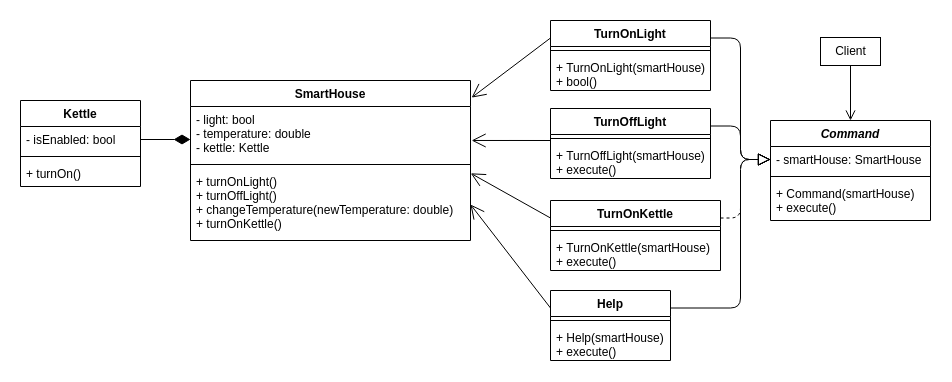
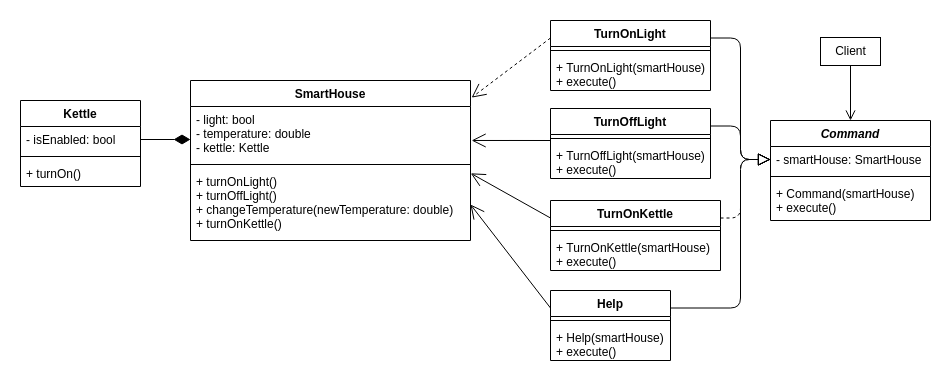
  <mxCell id="0" />
  <mxCell id="1" parent="0" />
  <mxCell id="2" value="SmartHouse" style="swimlane;fontStyle=1;align=center;verticalAlign=top;childLayout=stackLayout;horizontal=1;startSize=26;horizontalStack=0;resizeParent=1;resizeParentMax=0;resizeLast=0;collapsible=1;marginBottom=0;" parent="1" vertex="1"><mxGeometry x="190" y="80" width="280" height="160" as="geometry" /></mxCell>
  <mxCell id="3" value="- light: bool&#10;- temperature: double&#10;- kettle: Kettle" style="text;strokeColor=none;fillColor=none;align=left;verticalAlign=top;spacingLeft=4;spacingRight=4;overflow=hidden;rotatable=0;points=[[0,0.5],[1,0.5]];portConstraint=eastwest;" parent="2" vertex="1"><mxGeometry y="26" width="280" height="54" as="geometry" /></mxCell>
  <mxCell id="4" value="" style="line;strokeWidth=1;fillColor=none;align=left;verticalAlign=middle;spacingTop=-1;spacingLeft=3;spacingRight=3;rotatable=0;labelPosition=right;points=[];portConstraint=eastwest;" parent="2" vertex="1"><mxGeometry y="80" width="280" height="8" as="geometry" /></mxCell>
  <mxCell id="5" value="+ turnOnLight()&#10;+ turnOffLight()&#10;+ changeTemperature(newTemperature: double)&#10;+ turnOnKettle()" style="text;strokeColor=none;fillColor=none;align=left;verticalAlign=top;spacingLeft=4;spacingRight=4;overflow=hidden;rotatable=0;points=[[0,0.5],[1,0.5]];portConstraint=eastwest;" parent="2" vertex="1"><mxGeometry y="88" width="280" height="72" as="geometry" /></mxCell>
  <mxCell id="6" value="Kettle" style="swimlane;fontStyle=1;align=center;verticalAlign=top;childLayout=stackLayout;horizontal=1;startSize=26;horizontalStack=0;resizeParent=1;resizeParentMax=0;resizeLast=0;collapsible=1;marginBottom=0;" parent="1" vertex="1"><mxGeometry x="20" y="100" width="120" height="86" as="geometry" /></mxCell>
  <mxCell id="7" value="- isEnabled: bool" style="text;strokeColor=none;fillColor=none;align=left;verticalAlign=top;spacingLeft=4;spacingRight=4;overflow=hidden;rotatable=0;points=[[0,0.5],[1,0.5]];portConstraint=eastwest;" parent="6" vertex="1"><mxGeometry y="26" width="120" height="26" as="geometry" /></mxCell>
  <mxCell id="8" value="" style="line;strokeWidth=1;fillColor=none;align=left;verticalAlign=middle;spacingTop=-1;spacingLeft=3;spacingRight=3;rotatable=0;labelPosition=right;points=[];portConstraint=eastwest;" parent="6" vertex="1"><mxGeometry y="52" width="120" height="8" as="geometry" /></mxCell>
  <mxCell id="9" value="+ turnOn()" style="text;strokeColor=none;fillColor=none;align=left;verticalAlign=top;spacingLeft=4;spacingRight=4;overflow=hidden;rotatable=0;points=[[0,0.5],[1,0.5]];portConstraint=eastwest;" parent="6" vertex="1"><mxGeometry y="60" width="120" height="26" as="geometry" /></mxCell>
  <mxCell id="10" value="" style="endArrow=diamondThin;endFill=1;endSize=14;html=1;exitX=1;exitY=0.5;exitDx=0;exitDy=0;" parent="1" source="7" edge="1"><mxGeometry width="160" relative="1" as="geometry"><mxPoint x="450" y="380" as="sourcePoint" /><mxPoint x="190" y="139" as="targetPoint" /></mxGeometry></mxCell>
  <mxCell id="11" value="Command" style="swimlane;fontStyle=3;align=center;verticalAlign=top;childLayout=stackLayout;horizontal=1;startSize=26;horizontalStack=0;resizeParent=1;resizeParentMax=0;resizeLast=0;collapsible=1;marginBottom=0;" parent="1" vertex="1"><mxGeometry x="770" y="120" width="160" height="100" as="geometry" /></mxCell>
  <mxCell id="12" value="- smartHouse: SmartHouse" style="text;strokeColor=none;fillColor=none;align=left;verticalAlign=top;spacingLeft=4;spacingRight=4;overflow=hidden;rotatable=0;points=[[0,0.5],[1,0.5]];portConstraint=eastwest;" parent="11" vertex="1"><mxGeometry y="26" width="160" height="26" as="geometry" /></mxCell>
  <mxCell id="13" value="" style="line;strokeWidth=1;fillColor=none;align=left;verticalAlign=middle;spacingTop=-1;spacingLeft=3;spacingRight=3;rotatable=0;labelPosition=right;points=[];portConstraint=eastwest;" parent="11" vertex="1"><mxGeometry y="52" width="160" height="8" as="geometry" /></mxCell>
  <mxCell id="14" value="+ Command(smartHouse)&#10;+ execute()" style="text;strokeColor=none;fillColor=none;align=left;verticalAlign=top;spacingLeft=4;spacingRight=4;overflow=hidden;rotatable=0;points=[[0,0.5],[1,0.5]];portConstraint=eastwest;" parent="11" vertex="1"><mxGeometry y="60" width="160" height="40" as="geometry" /></mxCell>
  <mxCell id="15" value="TurnOnLight" style="swimlane;fontStyle=1;align=center;verticalAlign=top;childLayout=stackLayout;horizontal=1;startSize=26;horizontalStack=0;resizeParent=1;resizeParentMax=0;resizeLast=0;collapsible=1;marginBottom=0;" parent="1" vertex="1"><mxGeometry x="550" y="20" width="160" height="70" as="geometry" /></mxCell>
  <mxCell id="16" value="" style="line;strokeWidth=1;fillColor=none;align=left;verticalAlign=middle;spacingTop=-1;spacingLeft=3;spacingRight=3;rotatable=0;labelPosition=right;points=[];portConstraint=eastwest;" parent="15" vertex="1"><mxGeometry y="26" width="160" height="8" as="geometry" /></mxCell>
- <mxCell id="17" value="+ TurnOnLight(smartHouse)&#10;+ bool()" style="text;strokeColor=none;fillColor=none;align=left;verticalAlign=top;spacingLeft=4;spacingRight=4;overflow=hidden;rotatable=0;points=[[0,0.5],[1,0.5]];portConstraint=eastwest;" parent="15" vertex="1"><mxGeometry y="34" width="160" height="36" as="geometry" /></mxCell>
+ <mxCell id="17" value="+ TurnOnLight(smartHouse)&#10;+ execute()" style="text;strokeColor=none;fillColor=none;align=left;verticalAlign=top;spacingLeft=4;spacingRight=4;overflow=hidden;rotatable=0;points=[[0,0.5],[1,0.5]];portConstraint=eastwest;" parent="15" vertex="1"><mxGeometry y="34" width="160" height="36" as="geometry" /></mxCell>
  <mxCell id="18" value="Client" style="html=1;" parent="1" vertex="1"><mxGeometry x="820" y="37" width="60" height="28" as="geometry" /></mxCell>
  <mxCell id="19" value="" style="endArrow=open;endFill=1;endSize=8;html=1;entryX=0.5;entryY=0;entryDx=0;entryDy=0;exitX=0.5;exitY=1;exitDx=0;exitDy=0;" parent="1" source="18" target="11" edge="1"><mxGeometry width="160" relative="1" as="geometry"><mxPoint x="920" y="150" as="sourcePoint" /><mxPoint x="1080" y="150" as="targetPoint" /></mxGeometry></mxCell>
  <mxCell id="20" value="TurnOffLight" style="swimlane;fontStyle=1;align=center;verticalAlign=top;childLayout=stackLayout;horizontal=1;startSize=26;horizontalStack=0;resizeParent=1;resizeParentMax=0;resizeLast=0;collapsible=1;marginBottom=0;" parent="1" vertex="1"><mxGeometry x="550" y="108" width="160" height="70" as="geometry" /></mxCell>
  <mxCell id="21" value="" style="line;strokeWidth=1;fillColor=none;align=left;verticalAlign=middle;spacingTop=-1;spacingLeft=3;spacingRight=3;rotatable=0;labelPosition=right;points=[];portConstraint=eastwest;" parent="20" vertex="1"><mxGeometry y="26" width="160" height="8" as="geometry" /></mxCell>
  <mxCell id="22" value="+ TurnOffLight(smartHouse)&#10;+ execute()" style="text;strokeColor=none;fillColor=none;align=left;verticalAlign=top;spacingLeft=4;spacingRight=4;overflow=hidden;rotatable=0;points=[[0,0.5],[1,0.5]];portConstraint=eastwest;" parent="20" vertex="1"><mxGeometry y="34" width="160" height="36" as="geometry" /></mxCell>
  <mxCell id="23" value="TurnOnKettle" style="swimlane;fontStyle=1;align=center;verticalAlign=top;childLayout=stackLayout;horizontal=1;startSize=26;horizontalStack=0;resizeParent=1;resizeParentMax=0;resizeLast=0;collapsible=1;marginBottom=0;" parent="1" vertex="1"><mxGeometry x="550" y="200" width="170" height="70" as="geometry" /></mxCell>
  <mxCell id="24" value="" style="line;strokeWidth=1;fillColor=none;align=left;verticalAlign=middle;spacingTop=-1;spacingLeft=3;spacingRight=3;rotatable=0;labelPosition=right;points=[];portConstraint=eastwest;" parent="23" vertex="1"><mxGeometry y="26" width="170" height="8" as="geometry" /></mxCell>
  <mxCell id="25" value="+ TurnOnKettle(smartHouse)&#10;+ execute()" style="text;strokeColor=none;fillColor=none;align=left;verticalAlign=top;spacingLeft=4;spacingRight=4;overflow=hidden;rotatable=0;points=[[0,0.5],[1,0.5]];portConstraint=eastwest;" parent="23" vertex="1"><mxGeometry y="34" width="170" height="36" as="geometry" /></mxCell>
  <mxCell id="26" value="" style="endArrow=block;endSize=10;endFill=0;html=1;entryX=0;entryY=0.5;entryDx=0;entryDy=0;exitX=1;exitY=0.25;exitDx=0;exitDy=0;edgeStyle=orthogonalEdgeStyle;" parent="1" source="15" target="12" edge="1"><mxGeometry x="0.223" y="-19" width="160" relative="1" as="geometry"><mxPoint x="510" y="210" as="sourcePoint" /><mxPoint x="670" y="210" as="targetPoint" /><mxPoint as="offset" /></mxGeometry></mxCell>
  <mxCell id="27" value="" style="endArrow=block;endSize=10;endFill=0;html=1;exitX=1;exitY=0.25;exitDx=0;exitDy=0;edgeStyle=orthogonalEdgeStyle;entryX=0;entryY=0.5;entryDx=0;entryDy=0;" parent="1" source="20" target="12" edge="1"><mxGeometry x="0.223" y="-19" width="160" relative="1" as="geometry"><mxPoint x="720" y="47.5" as="sourcePoint" /><mxPoint x="770" y="160" as="targetPoint" /><mxPoint as="offset" /></mxGeometry></mxCell>
  <mxCell id="28" value="" style="endArrow=block;endSize=10;endFill=0;html=1;exitX=1;exitY=0.25;exitDx=0;exitDy=0;edgeStyle=orthogonalEdgeStyle;entryX=0;entryY=0.5;entryDx=0;entryDy=0;dashed=1;" parent="1" source="23" target="12" edge="1"><mxGeometry x="0.223" y="-19" width="160" relative="1" as="geometry"><mxPoint x="730" y="57.5" as="sourcePoint" /><mxPoint x="770" y="160" as="targetPoint" /><mxPoint as="offset" /><Array as="points"><mxPoint x="740" y="218" /><mxPoint x="740" y="159" /></Array></mxGeometry></mxCell>
- <mxCell id="29" value="" style="endArrow=open;endFill=1;endSize=12;html=1;entryX=1.004;entryY=0.107;entryDx=0;entryDy=0;exitX=0;exitY=0.25;exitDx=0;exitDy=0;entryPerimeter=0;" parent="1" source="15" target="2" edge="1"><mxGeometry width="160" relative="1" as="geometry"><mxPoint x="570" y="190" as="sourcePoint" /><mxPoint x="730" y="190" as="targetPoint" /></mxGeometry></mxCell>
+ <mxCell id="29" value="" style="endArrow=open;endFill=1;endSize=12;html=1;entryX=1.004;entryY=0.107;entryDx=0;entryDy=0;exitX=0;exitY=0.25;exitDx=0;exitDy=0;entryPerimeter=0;dashed=1;" parent="1" source="15" target="2" edge="1"><mxGeometry width="160" relative="1" as="geometry"><mxPoint x="570" y="190" as="sourcePoint" /><mxPoint x="730" y="190" as="targetPoint" /></mxGeometry></mxCell>
  <mxCell id="30" value="" style="endArrow=open;endFill=1;endSize=12;html=1;entryX=1.004;entryY=0.629;entryDx=0;entryDy=0;entryPerimeter=0;" parent="1" target="3" edge="1"><mxGeometry width="160" relative="1" as="geometry"><mxPoint x="550" y="140" as="sourcePoint" /><mxPoint x="470" y="126" as="targetPoint" /></mxGeometry></mxCell>
  <mxCell id="31" value="" style="endArrow=open;endFill=1;endSize=12;html=1;entryX=1.001;entryY=0.067;entryDx=0;entryDy=0;exitX=0;exitY=0.25;exitDx=0;exitDy=0;entryPerimeter=0;" parent="1" source="23" target="5" edge="1"><mxGeometry width="160" relative="1" as="geometry"><mxPoint x="570" y="57.5" as="sourcePoint" /><mxPoint x="490" y="153" as="targetPoint" /></mxGeometry></mxCell>
  <mxCell id="32" value="Help" style="swimlane;fontStyle=1;align=center;verticalAlign=top;childLayout=stackLayout;horizontal=1;startSize=26;horizontalStack=0;resizeParent=1;resizeParentMax=0;resizeLast=0;collapsible=1;marginBottom=0;" vertex="1" parent="1"><mxGeometry x="550" y="290" width="120" height="70" as="geometry" /></mxCell>
  <mxCell id="33" value="" style="line;strokeWidth=1;fillColor=none;align=left;verticalAlign=middle;spacingTop=-1;spacingLeft=3;spacingRight=3;rotatable=0;labelPosition=right;points=[];portConstraint=eastwest;" vertex="1" parent="32"><mxGeometry y="26" width="120" height="8" as="geometry" /></mxCell>
  <mxCell id="34" value="+ Help(smartHouse)&#10;+ execute()" style="text;strokeColor=none;fillColor=none;align=left;verticalAlign=top;spacingLeft=4;spacingRight=4;overflow=hidden;rotatable=0;points=[[0,0.5],[1,0.5]];portConstraint=eastwest;" vertex="1" parent="32"><mxGeometry y="34" width="120" height="36" as="geometry" /></mxCell>
  <mxCell id="35" value="" style="endArrow=block;endSize=10;endFill=0;html=1;exitX=1;exitY=0.25;exitDx=0;exitDy=0;edgeStyle=orthogonalEdgeStyle;entryX=0;entryY=0.5;entryDx=0;entryDy=0;" edge="1" parent="1" source="32" target="12"><mxGeometry x="0.223" y="-19" width="160" relative="1" as="geometry"><mxPoint x="730" y="227.5" as="sourcePoint" /><mxPoint x="780" y="169" as="targetPoint" /><mxPoint as="offset" /><Array as="points"><mxPoint x="740" y="308" /><mxPoint x="740" y="159" /></Array></mxGeometry></mxCell>
  <mxCell id="36" value="" style="endArrow=open;endFill=1;endSize=12;html=1;entryX=1;entryY=0.5;entryDx=0;entryDy=0;exitX=0;exitY=0.25;exitDx=0;exitDy=0;" edge="1" parent="1" source="32" target="5"><mxGeometry width="160" relative="1" as="geometry"><mxPoint x="560" y="227.5" as="sourcePoint" /><mxPoint x="480.28" y="182.824" as="targetPoint" /></mxGeometry></mxCell>
